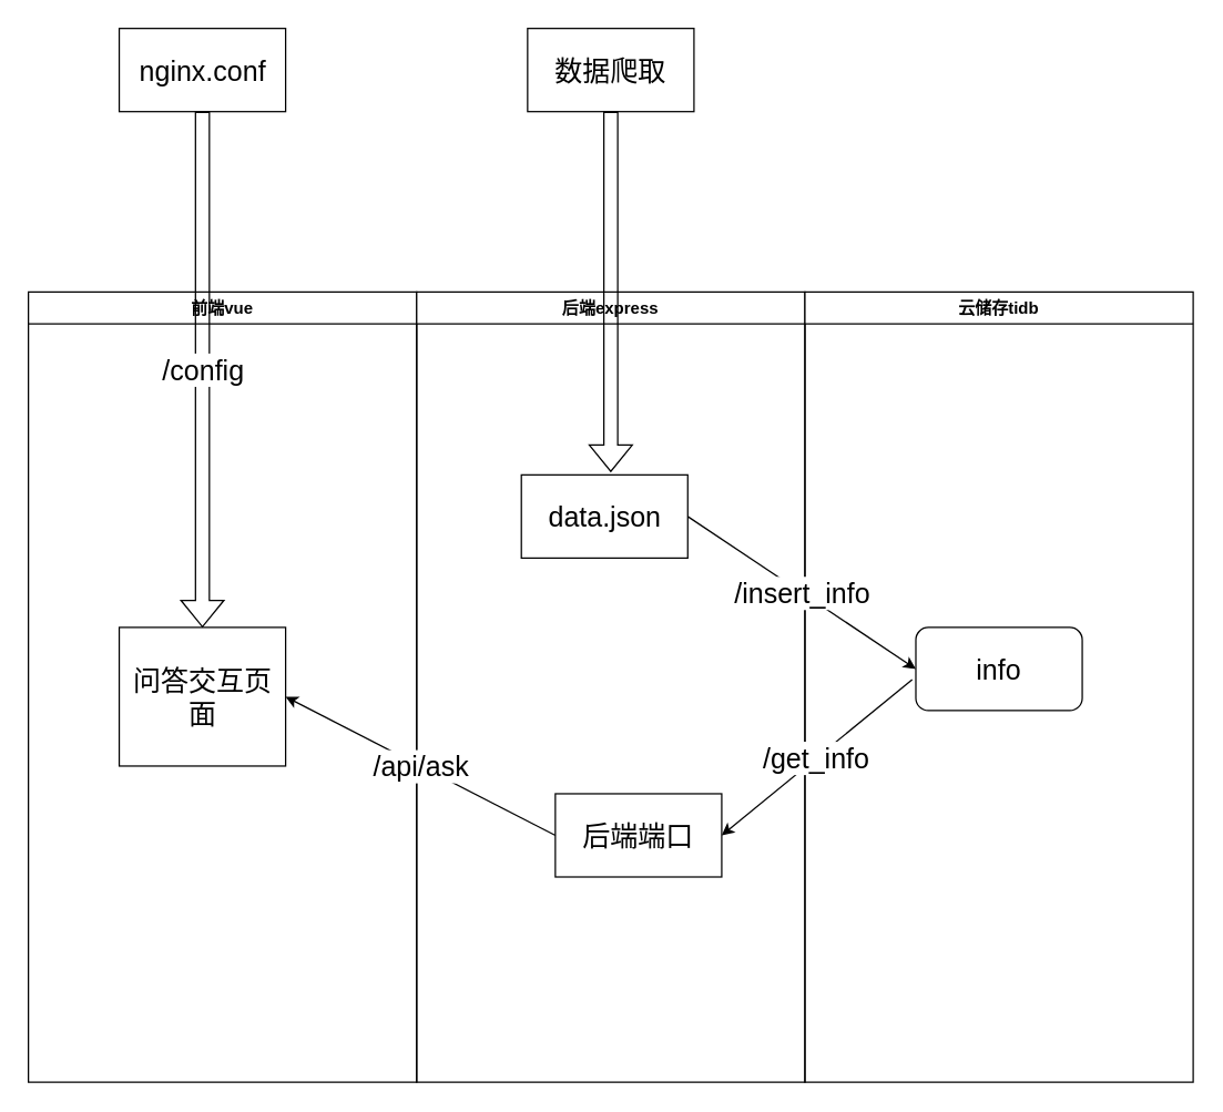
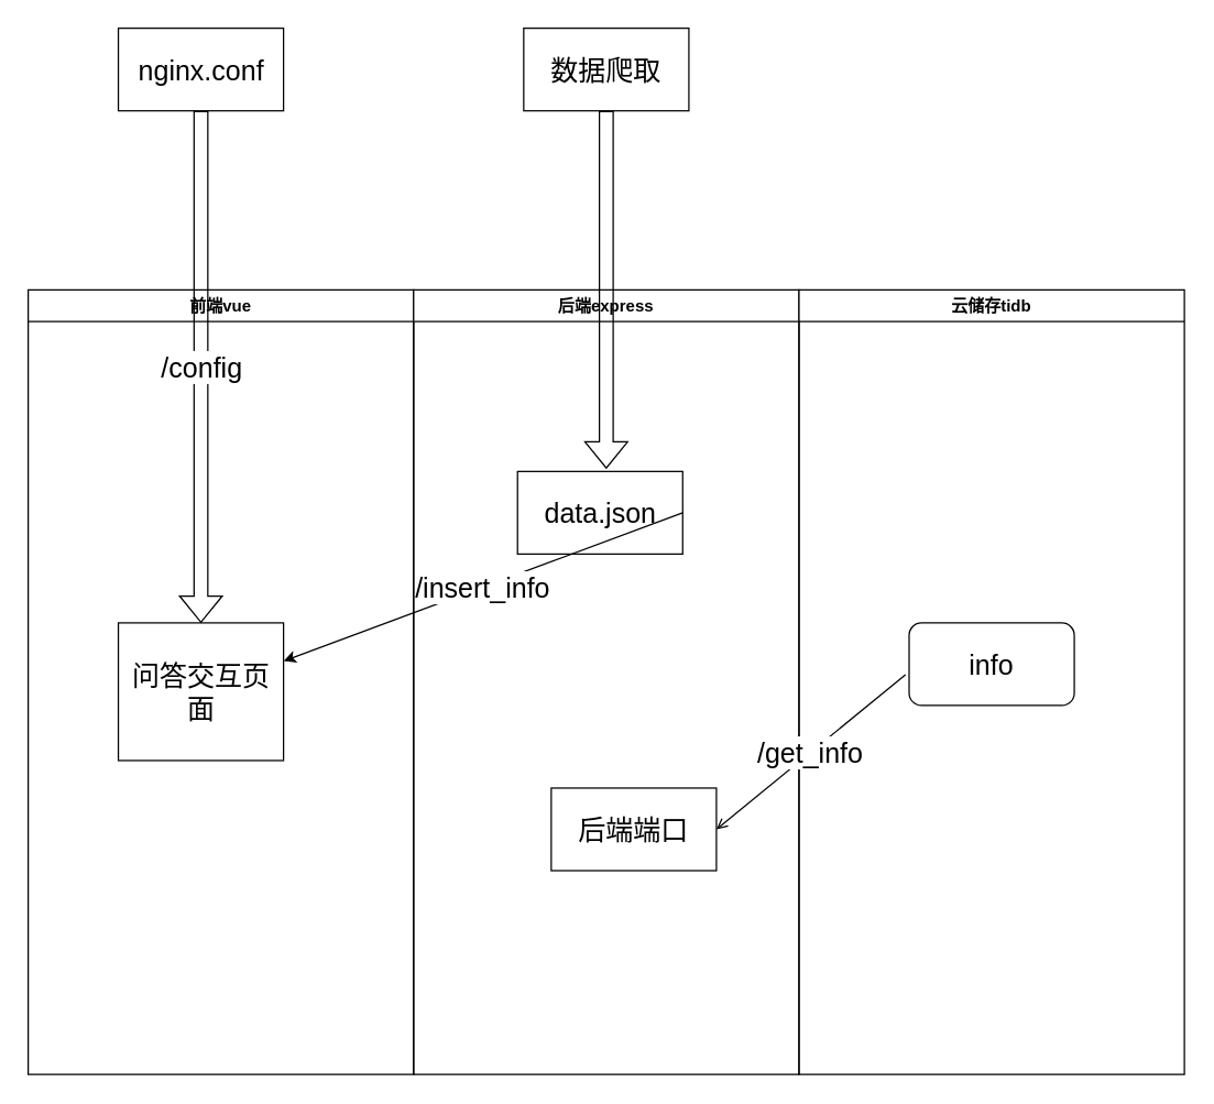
  <mxCell id="0" />
  <mxCell id="1" parent="0" />
  <mxCell id="2" value="前端vue" style="swimlane;whiteSpace=wrap" parent="1" vertex="1"><mxGeometry x="20" y="210" width="280" height="570" as="geometry" /></mxCell>
  <mxCell id="3" value="问答交互页面" style="rounded=0;whiteSpace=wrap;html=1;fontSize=20;" vertex="1" parent="2"><mxGeometry x="65.5" y="242" width="120" height="100" as="geometry" /></mxCell>
  <mxCell id="4" value="后端express" style="swimlane;whiteSpace=wrap;startSize=23;" parent="1" vertex="1"><mxGeometry x="300" y="210" width="280" height="570" as="geometry" /></mxCell>
  <mxCell id="5" value="data.json" style="rounded=0;whiteSpace=wrap;html=1;fontSize=20;" vertex="1" parent="4"><mxGeometry x="75.5" y="132" width="120" height="60" as="geometry" /></mxCell>
  <mxCell id="6" value="后端端口" style="rounded=0;whiteSpace=wrap;html=1;fontSize=20;" vertex="1" parent="4"><mxGeometry x="100" y="362" width="120" height="60" as="geometry" /></mxCell>
  <mxCell id="7" value="云储存tidb" style="swimlane;whiteSpace=wrap" parent="1" vertex="1"><mxGeometry x="580" y="210" width="280" height="570" as="geometry" /></mxCell>
  <mxCell id="8" value="info" style="whiteSpace=wrap;html=1;fontSize=20;rounded=1;" vertex="1" parent="7"><mxGeometry x="80" y="242" width="120" height="60" as="geometry" /></mxCell>
  <mxCell id="9" value="数据爬取" style="rounded=0;whiteSpace=wrap;html=1;fontSize=20;" vertex="1" parent="1"><mxGeometry x="380" y="20" width="120" height="60" as="geometry" /></mxCell>
  <mxCell id="10" value="" style="shape=flexArrow;endArrow=classic;html=1;rounded=0;exitX=0.5;exitY=1;exitDx=0;exitDy=0;" edge="1" parent="1" source="9"><mxGeometry width="50" height="50" relative="1" as="geometry"><mxPoint x="385" y="490" as="sourcePoint" /><mxPoint x="440" y="340" as="targetPoint" /></mxGeometry></mxCell>
- <mxCell id="11" value="/api/ask" style="endArrow=classic;html=1;rounded=0;entryX=1;entryY=0.5;entryDx=0;entryDy=0;exitX=0;exitY=0.5;exitDx=0;exitDy=0;fontSize=20;" edge="1" parent="1" source="6" target="3"><mxGeometry width="50" height="50" relative="1" as="geometry"><mxPoint x="385" y="690" as="sourcePoint" /><mxPoint x="435" y="640" as="targetPoint" /></mxGeometry></mxCell>
- <mxCell id="12" value="/get_info" style="endArrow=classic;html=1;rounded=0;entryX=1;entryY=0.5;entryDx=0;entryDy=0;fontSize=20;exitX=-0.022;exitY=0.628;exitDx=0;exitDy=0;exitPerimeter=0;" edge="1" parent="1" source="8" target="6"><mxGeometry width="50" height="50" relative="1" as="geometry"><mxPoint x="385" y="690" as="sourcePoint" /><mxPoint x="435" y="640" as="targetPoint" /><mxPoint as="offset" /></mxGeometry></mxCell>
+ <mxCell id="12" value="/get_info" style="endArrow=open;html=1;rounded=0;entryX=1;entryY=0.5;entryDx=0;entryDy=0;fontSize=20;exitX=-0.022;exitY=0.628;exitDx=0;exitDy=0;exitPerimeter=0;" edge="1" parent="1" source="8" target="6"><mxGeometry width="50" height="50" relative="1" as="geometry"><mxPoint x="385" y="690" as="sourcePoint" /><mxPoint x="435" y="640" as="targetPoint" /><mxPoint as="offset" /></mxGeometry></mxCell>
  <mxCell id="13" value="nginx.conf" style="rounded=0;whiteSpace=wrap;html=1;fontSize=20;" vertex="1" parent="1"><mxGeometry x="85.5" y="20" width="120" height="60" as="geometry" /></mxCell>
  <mxCell id="14" value="/config" style="shape=flexArrow;endArrow=classic;html=1;rounded=0;exitX=0.5;exitY=1;exitDx=0;exitDy=0;fontSize=20;" edge="1" parent="1" source="13" target="3"><mxGeometry width="50" height="50" relative="1" as="geometry"><mxPoint x="385" y="390" as="sourcePoint" /><mxPoint x="435" y="340" as="targetPoint" /></mxGeometry></mxCell>
- <mxCell id="15" value="/insert_info" style="endArrow=classic;html=1;rounded=0;exitX=1;exitY=0.5;exitDx=0;exitDy=0;entryX=0;entryY=0.5;entryDx=0;entryDy=0;fontSize=20;" edge="1" parent="1" source="5" target="8"><mxGeometry width="50" height="50" relative="1" as="geometry"><mxPoint x="385" y="590" as="sourcePoint" /><mxPoint x="435" y="540" as="targetPoint" /></mxGeometry></mxCell>
+ <mxCell id="15" value="/insert_info" style="endArrow=classic;html=1;rounded=0;exitX=1;exitY=0.5;exitDx=0;exitDy=0;fontSize=20;" edge="1" parent="1" source="5" target="3"><mxGeometry width="50" height="50" relative="1" as="geometry"><mxPoint x="385" y="590" as="sourcePoint" /><mxPoint x="435" y="540" as="targetPoint" /></mxGeometry></mxCell>
